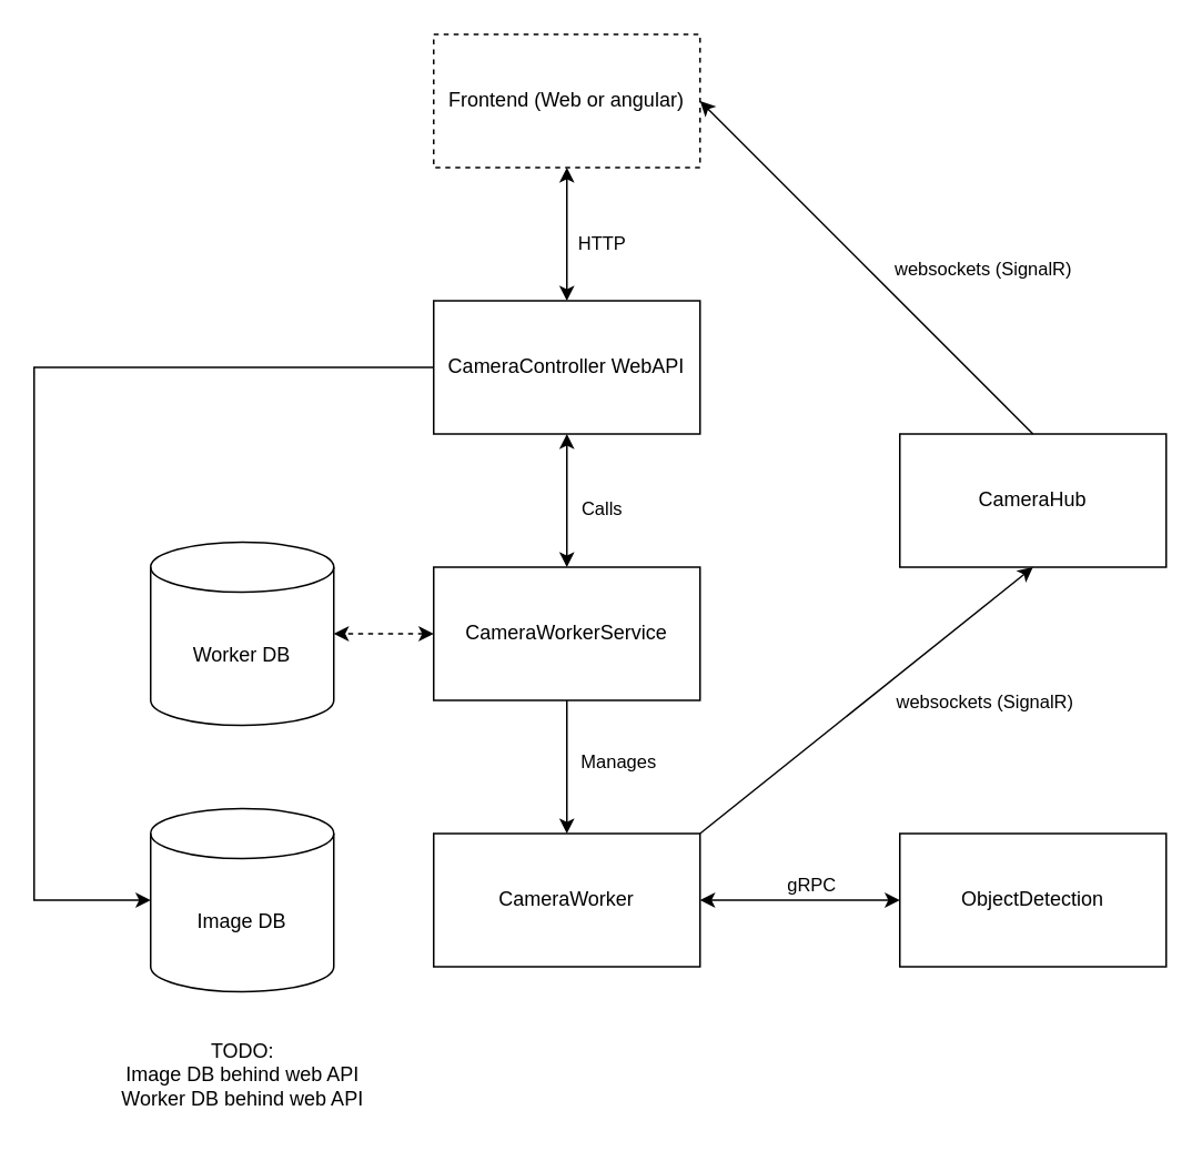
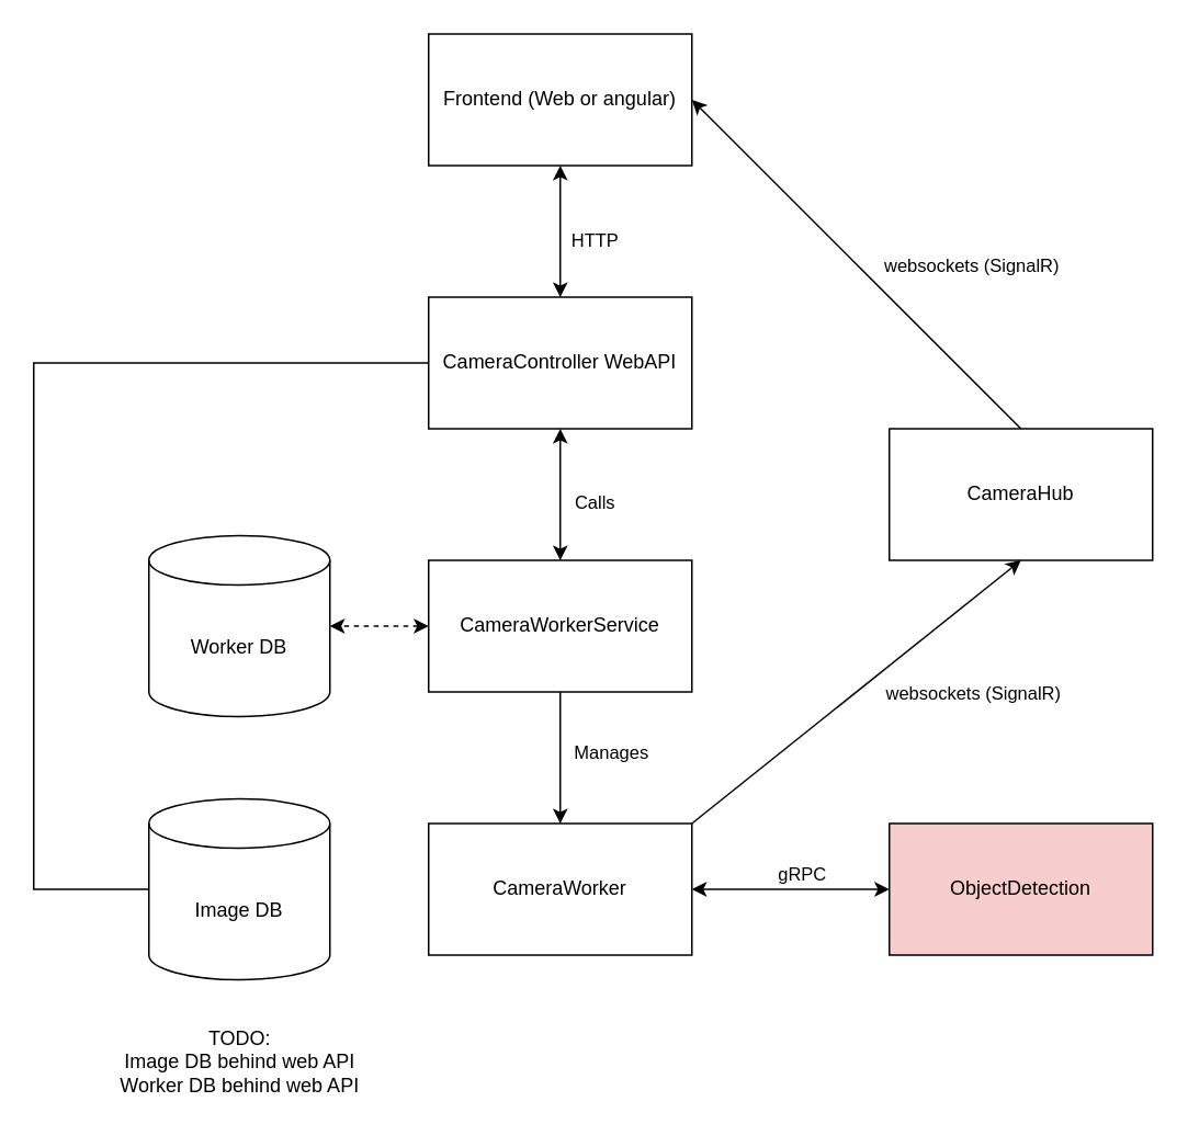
  <mxCell id="0" />
  <mxCell id="1" parent="0" />
- <mxCell id="2" value="Frontend (Web or angular)" style="rounded=0;whiteSpace=wrap;html=1;dashed=1;" parent="1" vertex="1"><mxGeometry x="260" y="20" width="160" height="80" as="geometry" /></mxCell>
+ <mxCell id="2" value="Frontend (Web or angular)" style="rounded=0;whiteSpace=wrap;html=1;" parent="1" vertex="1"><mxGeometry x="260" y="20" width="160" height="80" as="geometry" /></mxCell>
  <mxCell id="3" value="CameraController WebAPI" style="rounded=0;whiteSpace=wrap;html=1;" parent="1" vertex="1"><mxGeometry x="260" y="180" width="160" height="80" as="geometry" /></mxCell>
  <mxCell id="4" value="CameraWorkerService" style="rounded=0;whiteSpace=wrap;html=1;" parent="1" vertex="1"><mxGeometry x="260" y="340" width="160" height="80" as="geometry" /></mxCell>
  <mxCell id="5" value="CameraWorker" style="rounded=0;whiteSpace=wrap;html=1;" parent="1" vertex="1"><mxGeometry x="260" y="500" width="160" height="80" as="geometry" /></mxCell>
  <mxCell id="6" value="&lt;div&gt;CameraHub&lt;/div&gt;" style="rounded=0;whiteSpace=wrap;html=1;" parent="1" vertex="1"><mxGeometry x="540" y="260" width="160" height="80" as="geometry" /></mxCell>
- <mxCell id="7" value="ObjectDetection" style="rounded=0;whiteSpace=wrap;html=1;" parent="1" vertex="1"><mxGeometry x="540" y="500" width="160" height="80" as="geometry" /></mxCell>
+ <mxCell id="7" value="ObjectDetection" style="rounded=0;whiteSpace=wrap;html=1;fillColor=#f8cecc;" parent="1" vertex="1"><mxGeometry x="540" y="500" width="160" height="80" as="geometry" /></mxCell>
  <mxCell id="8" value="" style="endArrow=classic;startArrow=classic;html=1;rounded=0;exitX=1;exitY=0.5;exitDx=0;exitDy=0;entryX=0;entryY=0.5;entryDx=0;entryDy=0;" parent="1" source="5" target="7" edge="1"><mxGeometry width="50" height="50" relative="1" as="geometry"><mxPoint x="610" y="570" as="sourcePoint" /><mxPoint x="660" y="520" as="targetPoint" /></mxGeometry></mxCell>
  <mxCell id="9" value="gRPC" style="edgeLabel;html=1;align=center;verticalAlign=middle;resizable=0;points=[];" parent="8" vertex="1" connectable="0"><mxGeometry x="-0.1" y="-1" relative="1" as="geometry"><mxPoint x="12" y="-11" as="offset" /></mxGeometry></mxCell>
  <mxCell id="10" value="" style="endArrow=classic;html=1;rounded=0;entryX=0.5;entryY=0;entryDx=0;entryDy=0;exitX=0.5;exitY=1;exitDx=0;exitDy=0;" parent="1" source="4" target="5" edge="1"><mxGeometry width="50" height="50" relative="1" as="geometry"><mxPoint x="610" y="570" as="sourcePoint" /><mxPoint x="660" y="520" as="targetPoint" /></mxGeometry></mxCell>
  <mxCell id="11" value="Manages" style="edgeLabel;html=1;align=center;verticalAlign=middle;resizable=0;points=[];" parent="10" vertex="1" connectable="0"><mxGeometry x="-0.1" y="2" relative="1" as="geometry"><mxPoint x="28" as="offset" /></mxGeometry></mxCell>
  <mxCell id="12" value="" style="endArrow=classic;html=1;rounded=0;exitX=1;exitY=0;exitDx=0;exitDy=0;entryX=0.5;entryY=1;entryDx=0;entryDy=0;" parent="1" source="5" target="6" edge="1"><mxGeometry width="50" height="50" relative="1" as="geometry"><mxPoint x="610" y="570" as="sourcePoint" /><mxPoint x="660" y="520" as="targetPoint" /></mxGeometry></mxCell>
  <mxCell id="13" value="websockets (SignalR)" style="edgeLabel;html=1;align=center;verticalAlign=middle;resizable=0;points=[];" vertex="1" connectable="0" parent="12"><mxGeometry x="0.025" relative="1" as="geometry"><mxPoint x="68" y="2" as="offset" /></mxGeometry></mxCell>
  <mxCell id="14" value="" style="endArrow=classic;html=1;rounded=0;entryX=1;entryY=0.5;entryDx=0;entryDy=0;exitX=0.5;exitY=0;exitDx=0;exitDy=0;" parent="1" source="6" target="2" edge="1"><mxGeometry width="50" height="50" relative="1" as="geometry"><mxPoint x="610" y="570" as="sourcePoint" /><mxPoint x="660" y="520" as="targetPoint" /></mxGeometry></mxCell>
  <mxCell id="15" value="websockets (SignalR)" style="edgeLabel;html=1;align=center;verticalAlign=middle;resizable=0;points=[];" vertex="1" connectable="0" parent="14"><mxGeometry x="-0.201" y="-4" relative="1" as="geometry"><mxPoint x="47" y="-17" as="offset" /></mxGeometry></mxCell>
  <mxCell id="16" value="" style="endArrow=classic;startArrow=classic;html=1;rounded=0;exitX=0.5;exitY=1;exitDx=0;exitDy=0;entryX=0.5;entryY=0;entryDx=0;entryDy=0;" parent="1" source="2" target="3" edge="1"><mxGeometry width="50" height="50" relative="1" as="geometry"><mxPoint x="610" y="570" as="sourcePoint" /><mxPoint x="660" y="520" as="targetPoint" /></mxGeometry></mxCell>
  <mxCell id="17" value="HTTP" style="edgeLabel;html=1;align=center;verticalAlign=middle;resizable=0;points=[];" vertex="1" connectable="0" parent="16"><mxGeometry x="0.125" relative="1" as="geometry"><mxPoint x="20" as="offset" /></mxGeometry></mxCell>
  <mxCell id="18" value="" style="endArrow=classic;startArrow=classic;html=1;rounded=0;exitX=0.5;exitY=1;exitDx=0;exitDy=0;entryX=0.5;entryY=0;entryDx=0;entryDy=0;" edge="1" parent="1" source="3" target="4"><mxGeometry width="50" height="50" relative="1" as="geometry"><mxPoint x="610" y="630" as="sourcePoint" /><mxPoint x="660" y="580" as="targetPoint" /></mxGeometry></mxCell>
  <mxCell id="19" value="Calls" style="edgeLabel;html=1;align=center;verticalAlign=middle;resizable=0;points=[];" vertex="1" connectable="0" parent="18"><mxGeometry x="0.1" y="4" relative="1" as="geometry"><mxPoint x="16" as="offset" /></mxGeometry></mxCell>
  <mxCell id="20" value="Image DB" style="shape=cylinder3;whiteSpace=wrap;html=1;boundedLbl=1;backgroundOutline=1;size=15;" vertex="1" parent="1"><mxGeometry x="90" y="485" width="110" height="110" as="geometry" /></mxCell>
  <mxCell id="21" value="Worker DB" style="shape=cylinder3;whiteSpace=wrap;html=1;boundedLbl=1;backgroundOutline=1;size=15;" vertex="1" parent="1"><mxGeometry x="90" y="325" width="110" height="110" as="geometry" /></mxCell>
  <mxCell id="22" value="" style="endArrow=classic;startArrow=classic;html=1;rounded=0;exitX=0;exitY=0.5;exitDx=0;exitDy=0;entryX=1;entryY=0.5;entryDx=0;entryDy=0;entryPerimeter=0;dashed=1;" edge="1" parent="1" source="4" target="21"><mxGeometry width="50" height="50" relative="1" as="geometry"><mxPoint x="610" y="630" as="sourcePoint" /><mxPoint x="210" y="450" as="targetPoint" /></mxGeometry></mxCell>
- <mxCell id="23" value="" style="endArrow=classic;html=1;rounded=0;exitX=0;exitY=0.5;exitDx=0;exitDy=0;entryX=0;entryY=0.5;entryDx=0;entryDy=0;entryPerimeter=0;" edge="1" parent="1" source="3" target="20"><mxGeometry width="50" height="50" relative="1" as="geometry"><mxPoint x="330" y="630" as="sourcePoint" /><mxPoint x="380" y="580" as="targetPoint" /><Array as="points"><mxPoint x="20" y="220" /><mxPoint x="20" y="540" /></Array></mxGeometry></mxCell>
+ <mxCell id="23" value="" style="endArrow=none;html=1;rounded=0;exitX=0;exitY=0.5;exitDx=0;exitDy=0;entryX=0;entryY=0.5;entryDx=0;entryDy=0;entryPerimeter=0;" edge="1" parent="1" source="3" target="20"><mxGeometry width="50" height="50" relative="1" as="geometry"><mxPoint x="330" y="630" as="sourcePoint" /><mxPoint x="380" y="580" as="targetPoint" /><Array as="points"><mxPoint x="20" y="220" /><mxPoint x="20" y="540" /></Array></mxGeometry></mxCell>
  <mxCell id="24" value="TODO:&lt;br&gt;Image DB behind web API&lt;br&gt;Worker DB behind web API" style="text;html=1;align=center;verticalAlign=middle;resizable=0;points=[];autosize=1;strokeColor=none;fillColor=none;" vertex="1" parent="1"><mxGeometry x="60" y="615" width="170" height="60" as="geometry" /></mxCell>
